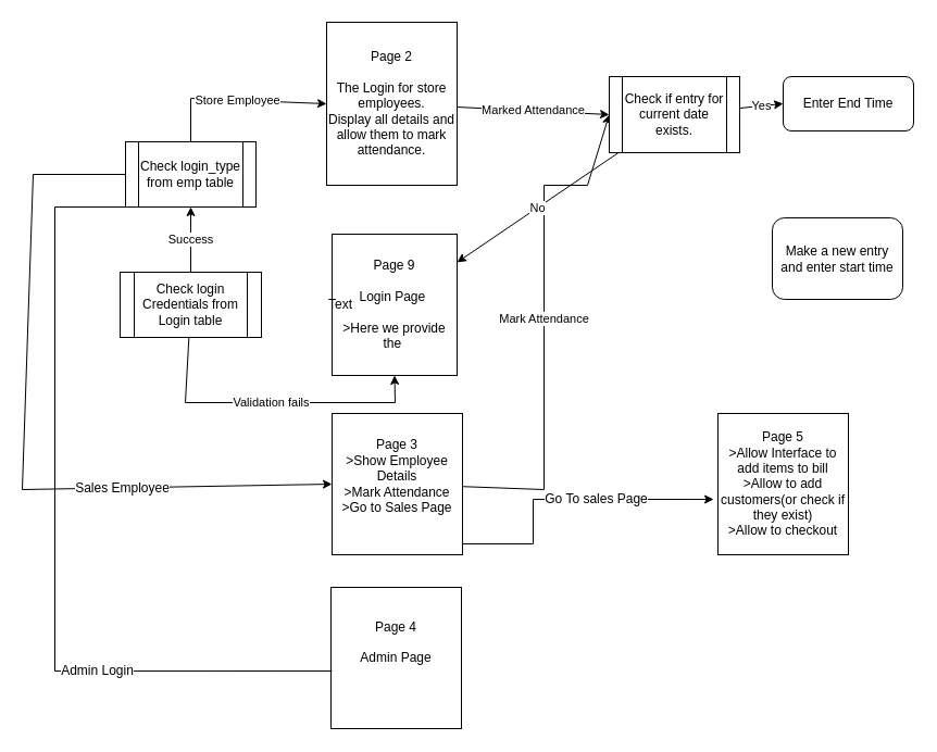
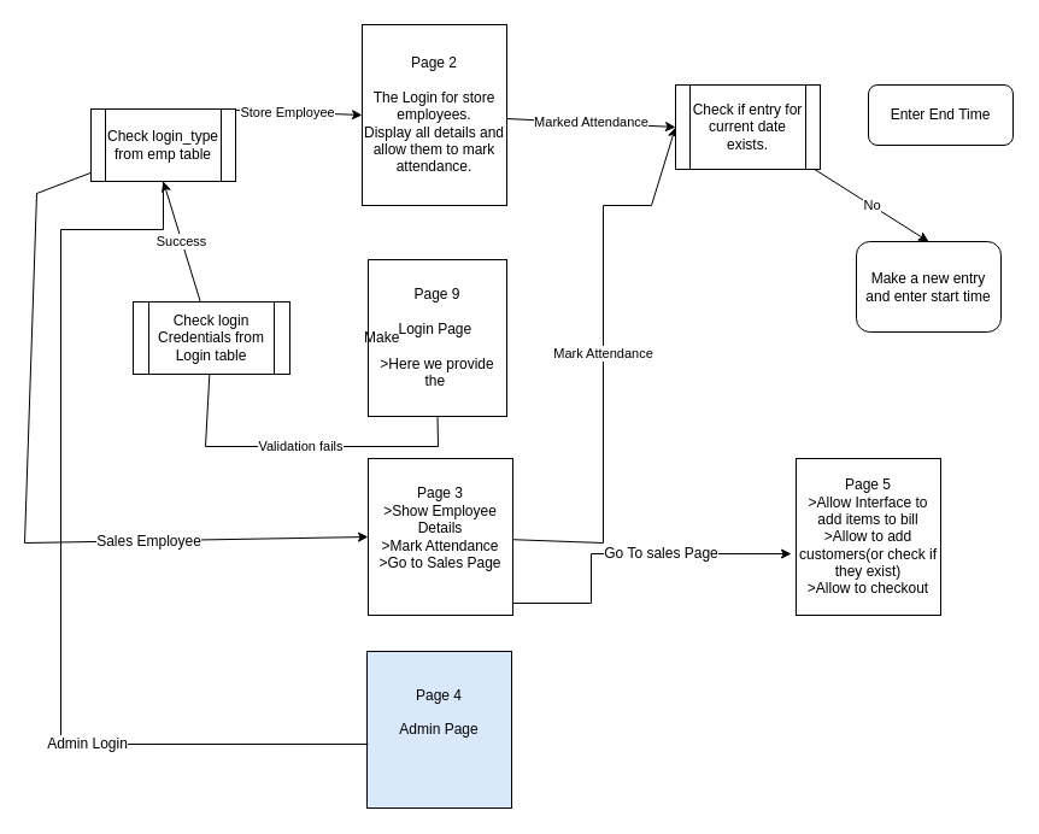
  <mxCell id="0" />
  <mxCell id="1" parent="0" />
  <mxCell id="2" value="Page 9&lt;br&gt;&lt;br&gt;Login Page&amp;nbsp;&lt;br&gt;&lt;br&gt;&amp;gt;Here we provide the&amp;nbsp;" style="rounded=0;whiteSpace=wrap;html=1;fontFamily=Helvetica;" parent="1" vertex="1"><mxGeometry x="305" y="215" width="115" height="130" as="geometry" /></mxCell>
  <mxCell id="3" value="Marked Attendance" style="edgeStyle=none;rounded=0;orthogonalLoop=1;jettySize=auto;html=1;entryX=0;entryY=0.5;entryDx=0;entryDy=0;fontFamily=Helvetica;" parent="1" source="4" target="22" edge="1"><mxGeometry relative="1" as="geometry" /></mxCell>
  <mxCell id="4" value="Page 2&lt;br&gt;&lt;br&gt;The Login for store employees.&lt;br&gt;Display all details and allow them to mark attendance.&lt;br&gt;" style="rounded=0;whiteSpace=wrap;html=1;fontFamily=Helvetica;" parent="1" vertex="1"><mxGeometry x="300" y="20" width="120" height="150" as="geometry" /></mxCell>
  <mxCell id="5" value="Mark Attendance" style="edgeStyle=none;rounded=0;orthogonalLoop=1;jettySize=auto;html=1;entryX=0;entryY=0.5;entryDx=0;entryDy=0;fontFamily=Helvetica;" parent="1" source="8" target="22" edge="1"><mxGeometry relative="1" as="geometry"><Array as="points"><mxPoint x="500" y="450" /><mxPoint x="500" y="170" /><mxPoint x="540" y="170" /></Array></mxGeometry></mxCell>
  <mxCell id="6" style="edgeStyle=orthogonalEdgeStyle;rounded=0;orthogonalLoop=1;jettySize=auto;html=1;entryX=-0.033;entryY=0.608;entryDx=0;entryDy=0;entryPerimeter=0;" edge="1" parent="1" source="8" target="25"><mxGeometry relative="1" as="geometry"><Array as="points"><mxPoint x="490" y="500" /><mxPoint x="490" y="459" /></Array></mxGeometry></mxCell>
  <mxCell id="7" value="Go To sales Page" style="text;html=1;resizable=0;points=[];align=center;verticalAlign=middle;labelBackgroundColor=#ffffff;" vertex="1" connectable="0" parent="6"><mxGeometry x="0.199" y="1" relative="1" as="geometry"><mxPoint as="offset" /></mxGeometry></mxCell>
  <mxCell id="8" value="Page 3&lt;br&gt;&amp;gt;Show Employee Details&lt;br&gt;&amp;gt;Mark Attendance&lt;br&gt;&amp;gt;Go to Sales Page&lt;br&gt;&lt;br&gt;" style="rounded=0;whiteSpace=wrap;html=1;fontFamily=Helvetica;" parent="1" vertex="1"><mxGeometry x="305" y="380" width="120" height="130" as="geometry" /></mxCell>
- <mxCell id="9" value="Page 4&lt;br&gt;&lt;br&gt;Admin Page&lt;br&gt;&lt;br&gt;&lt;br&gt;" style="rounded=0;whiteSpace=wrap;html=1;fontFamily=Helvetica;" parent="1" vertex="1"><mxGeometry x="304" y="540" width="120" height="130" as="geometry" /></mxCell>
- <mxCell id="10" value="Validation fails" style="edgeStyle=none;rounded=0;orthogonalLoop=1;jettySize=auto;html=1;entryX=0.5;entryY=1;entryDx=0;entryDy=0;fontFamily=Helvetica;" parent="1" source="12" target="2" edge="1"><mxGeometry relative="1" as="geometry"><Array as="points"><mxPoint x="170" y="370" /><mxPoint x="363" y="370" /></Array></mxGeometry></mxCell>
+ <mxCell id="9" value="Page 4&lt;br&gt;&lt;br&gt;Admin Page&lt;br&gt;&lt;br&gt;&lt;br&gt;" style="rounded=0;whiteSpace=wrap;html=1;fontFamily=Helvetica;fillColor=#dae8fc;" parent="1" vertex="1"><mxGeometry x="304" y="540" width="120" height="130" as="geometry" /></mxCell>
+ <mxCell id="10" value="Validation fails" style="edgeStyle=none;rounded=0;orthogonalLoop=1;jettySize=auto;html=1;entryX=0.5;entryY=1;entryDx=0;entryDy=0;fontFamily=Helvetica;endArrow=none;" parent="1" source="12" target="2" edge="1"><mxGeometry relative="1" as="geometry"><Array as="points"><mxPoint x="170" y="370" /><mxPoint x="363" y="370" /></Array></mxGeometry></mxCell>
  <mxCell id="11" value="Success" style="edgeStyle=none;rounded=0;orthogonalLoop=1;jettySize=auto;html=1;entryX=0.5;entryY=1;entryDx=0;entryDy=0;fontFamily=Helvetica;" parent="1" source="12" target="19" edge="1"><mxGeometry relative="1" as="geometry" /></mxCell>
  <mxCell id="12" value="Check login Credentials from Login table" style="shape=process;whiteSpace=wrap;html=1;backgroundOutline=1;fontFamily=Helvetica;" parent="1" vertex="1"><mxGeometry x="110" y="250" width="130" height="60" as="geometry" /></mxCell>
- <mxCell id="13" value="Text" style="text;html=1;resizable=0;points=[];autosize=1;align=left;verticalAlign=top;spacingTop=-4;fontFamily=Helvetica;" parent="1" vertex="1"><mxGeometry x="300" y="270" width="40" height="20" as="geometry" /></mxCell>
+ <mxCell id="13" value="Make" style="text;html=1;resizable=0;points=[];autosize=1;align=left;verticalAlign=top;spacingTop=-4;fontFamily=Helvetica;" parent="1" vertex="1"><mxGeometry x="300" y="270" width="40" height="20" as="geometry" /></mxCell>
  <mxCell id="14" value="Store Employee" style="edgeStyle=none;rounded=0;orthogonalLoop=1;jettySize=auto;html=1;entryX=0;entryY=0.5;entryDx=0;entryDy=0;fontFamily=Helvetica;" parent="1" source="19" target="4" edge="1"><mxGeometry relative="1" as="geometry"><Array as="points"><mxPoint x="175" y="90" /></Array></mxGeometry></mxCell>
  <mxCell id="15" style="edgeStyle=none;rounded=0;orthogonalLoop=1;jettySize=auto;html=1;entryX=0;entryY=0.5;entryDx=0;entryDy=0;fontFamily=Helvetica;" parent="1" source="19" target="8" edge="1"><mxGeometry relative="1" as="geometry"><Array as="points"><mxPoint x="30" y="160" /><mxPoint x="20" y="450" /></Array></mxGeometry></mxCell>
  <mxCell id="16" value="Sales Employee" style="text;html=1;resizable=0;points=[];align=center;verticalAlign=middle;labelBackgroundColor=#ffffff;fontFamily=Helvetica;" parent="15" vertex="1" connectable="0"><mxGeometry x="0.414" relative="1" as="geometry"><mxPoint as="offset" /></mxGeometry></mxCell>
  <mxCell id="17" style="edgeStyle=orthogonalEdgeStyle;rounded=0;orthogonalLoop=1;jettySize=auto;html=1;entryX=0.008;entryY=0.592;entryDx=0;entryDy=0;entryPerimeter=0;endArrow=none;" edge="1" parent="1" source="19" target="9"><mxGeometry relative="1" as="geometry"><Array as="points"><mxPoint x="50" y="190" /><mxPoint x="50" y="617" /></Array></mxGeometry></mxCell>
  <mxCell id="18" value="Admin Login" style="text;html=1;resizable=0;points=[];align=center;verticalAlign=middle;labelBackgroundColor=#ffffff;" vertex="1" connectable="0" parent="17"><mxGeometry x="0.423" relative="1" as="geometry"><mxPoint as="offset" /></mxGeometry></mxCell>
- <mxCell id="19" value="Check login_type from emp table" style="shape=process;whiteSpace=wrap;html=1;backgroundOutline=1;fontFamily=Helvetica;" parent="1" vertex="1"><mxGeometry x="115" y="130" width="120" height="60" as="geometry" /></mxCell>
- <mxCell id="20" value="Yes" style="edgeStyle=none;rounded=0;orthogonalLoop=1;jettySize=auto;html=1;entryX=0;entryY=0.5;entryDx=0;entryDy=0;fontFamily=Helvetica;" parent="1" source="22" target="23" edge="1"><mxGeometry relative="1" as="geometry" /></mxCell>
- <mxCell id="21" value="No" style="edgeStyle=none;rounded=0;orthogonalLoop=1;jettySize=auto;html=1;fontFamily=Helvetica;" parent="1" source="22" target="2" edge="1"><mxGeometry relative="1" as="geometry" /></mxCell>
+ <mxCell id="19" value="Check login_type from emp table" style="shape=process;whiteSpace=wrap;html=1;backgroundOutline=1;fontFamily=Helvetica;" parent="1" vertex="1"><mxGeometry x="75" y="90" width="120" height="60" as="geometry" /></mxCell>
+ <mxCell id="21" value="No" style="edgeStyle=none;rounded=0;orthogonalLoop=1;jettySize=auto;html=1;entryX=0.5;entryY=0;entryDx=0;entryDy=0;fontFamily=Helvetica;" parent="1" source="22" target="24" edge="1"><mxGeometry relative="1" as="geometry" /></mxCell>
  <mxCell id="22" value="Check if entry for current date exists." style="shape=process;whiteSpace=wrap;html=1;backgroundOutline=1;fontFamily=Helvetica;" parent="1" vertex="1"><mxGeometry x="560" y="70" width="120" height="70" as="geometry" /></mxCell>
  <mxCell id="23" value="Enter End Time" style="rounded=1;whiteSpace=wrap;html=1;fontFamily=Helvetica;" parent="1" vertex="1"><mxGeometry x="720" y="70" width="120" height="50" as="geometry" /></mxCell>
  <mxCell id="24" value="Make a new entry and enter start time" style="rounded=1;whiteSpace=wrap;html=1;fontFamily=Helvetica;" parent="1" vertex="1"><mxGeometry x="710" y="200" width="120" height="75" as="geometry" /></mxCell>
  <mxCell id="25" value="Page 5&lt;br&gt;&amp;gt;Allow Interface to add items to bill&lt;br&gt;&amp;gt;Allow to add customers(or check if they exist)&lt;br&gt;&amp;gt;Allow to checkout" style="rounded=0;whiteSpace=wrap;html=1;fontFamily=Helvetica;" parent="1" vertex="1"><mxGeometry x="660" y="380" width="120" height="130" as="geometry" /></mxCell>
